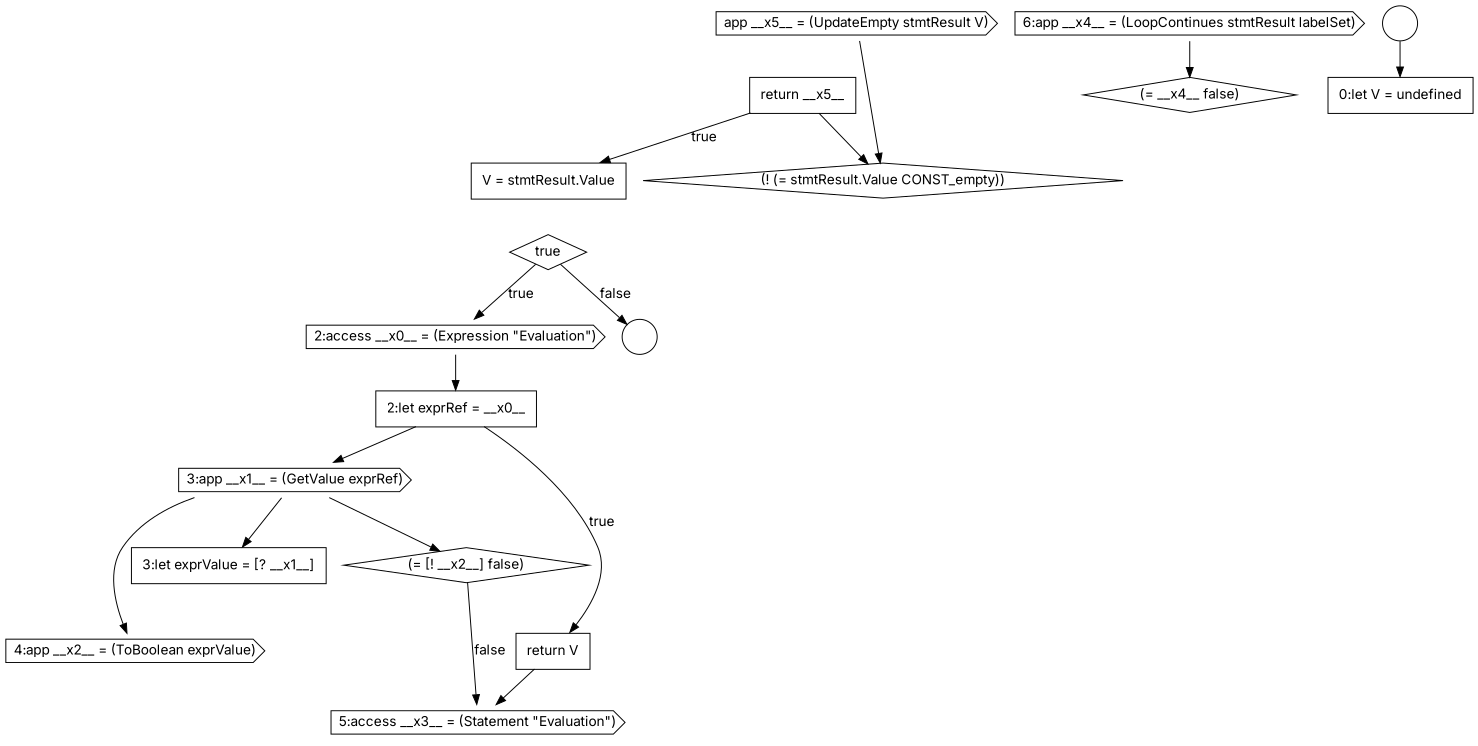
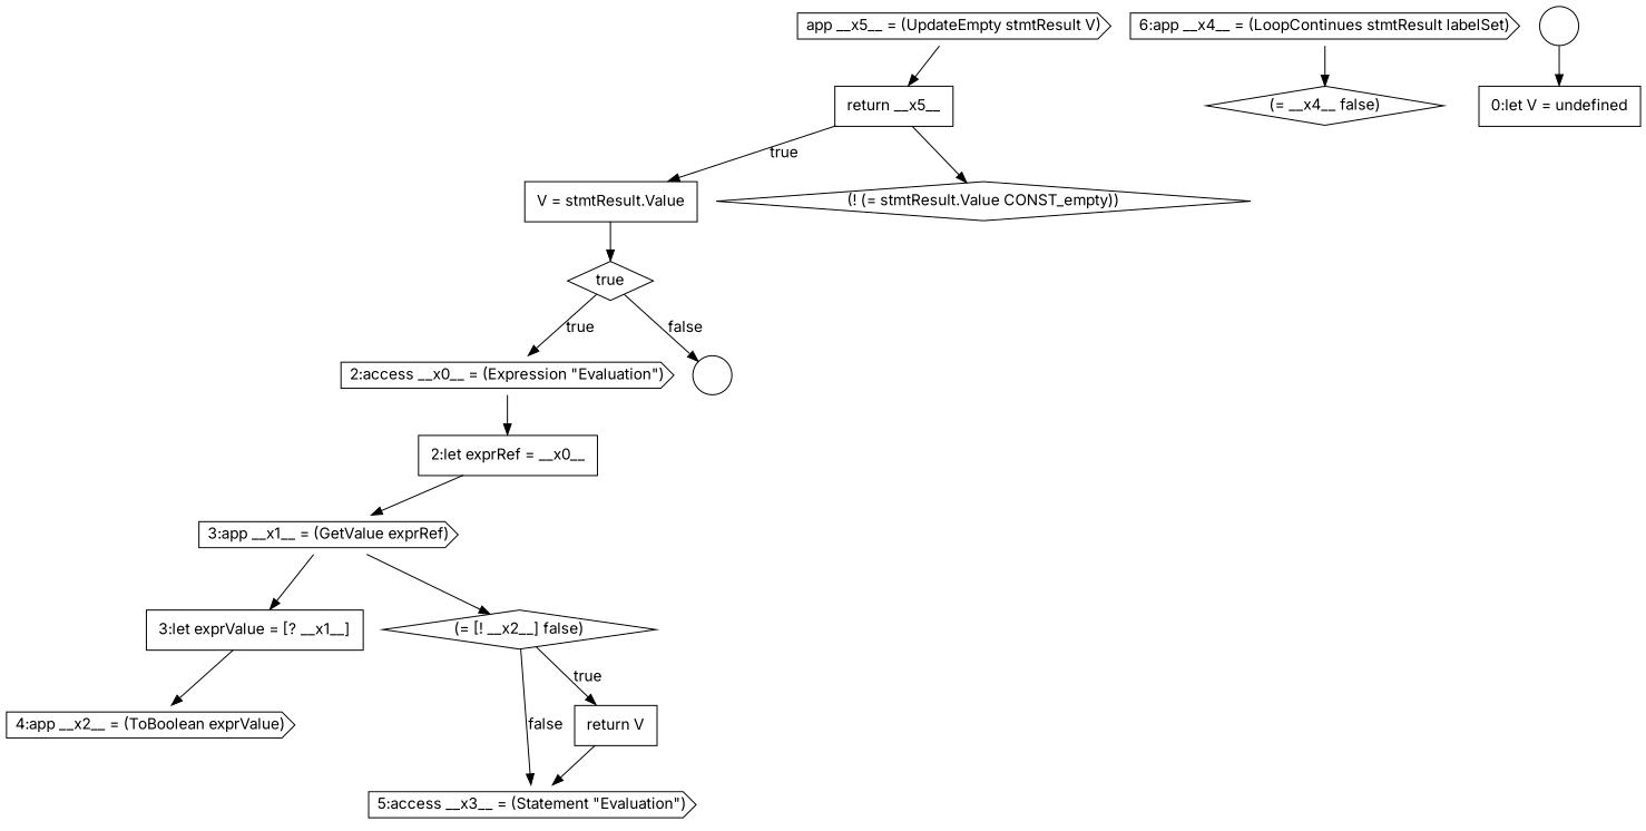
  digraph {
    fontname=Inter
    node [color=black fillcolor=white fontname=Inter shape=cds style=filled]
    edge [color=black fontname=Inter]
    n1 [label=<<font color="black">3:app __x1__ = (GetValue exprRef)</font>>]
    n2 [label=<<font color="black">     <table border="0" cellborder="1" cellspacing="0" cellpadding="10">       <tr><td align="left">3:let exprValue = [? __x1__]</td></tr>     </table>   </font>> margin=0 shape=none]
    n3 [label=<<font color="black">(= [! __x2__] false)</font>> shape=diamond]
    n4 [label=<<font color="black">4:app __x2__ = (ToBoolean exprValue)</font>>]
    n5 [label=" " shape=circle]
    n6 [label=<<font color="black">6:app __x4__ = (LoopContinues stmtResult labelSet)</font>>]
    n7 [label=<<font color="black">(= __x4__ false)</font>> shape=diamond]
    n8 [label=<<font color="black">app __x5__ = (UpdateEmpty stmtResult V)</font>>]
    n9 [label=<<font color="black">     <table border="0" cellborder="1" cellspacing="0" cellpadding="10">       <tr><td align="left">return __x5__</td></tr>     </table>   </font>> margin=0 shape=none]
    n10 [label=<<font color="black">     <table border="0" cellborder="1" cellspacing="0" cellpadding="10">       <tr><td align="left">V = stmtResult.Value</td></tr>     </table>   </font>> margin=0 shape=none]
    n11 [label=<<font color="black">(! (= stmtResult.Value CONST_empty))</font>> shape=diamond]
    n12 [label=<<font color="black">true</font>> shape=diamond]
    n13 [label=<<font color="black">2:access __x0__ = (Expression &quot;Evaluation&quot;)</font>>]
    n14 [label=<<font color="black">     <table border="0" cellborder="1" cellspacing="0" cellpadding="10">       <tr><td align="left">2:let exprRef = __x0__</td></tr>     </table>   </font>> margin=0 shape=none]
    n15 [label=<<font color="black">5:access __x3__ = (Statement &quot;Evaluation&quot;)</font>>]
    n16 [label=<<font color="black">     <table border="0" cellborder="1" cellspacing="0" cellpadding="10">       <tr><td align="left">return V</td></tr>     </table>   </font>> margin=0 shape=none]
    n17 [label=" " shape=circle]
    n18 [label=<<font color="black">     <table border="0" cellborder="1" cellspacing="0" cellpadding="10">       <tr><td align="left">0:let V = undefined</td></tr>     </table>   </font>> margin=0 shape=none]
    n1 -> n2
    n1 -> n3
-   n1 -> n4
+   n2 -> n4
    n3 -> n15 [label=<<font color="black">false</font>>]
-   n14 -> n16 [label=<<font color="black">true</font>>]
+   n3 -> n16 [label=<<font color="black">true</font>>]
    n6 -> n7
-   n8 -> n11
+   n8 -> n9
    n9 -> n10 [label=<<font color="black">true</font>>]
    n9 -> n11
+   n10 -> n12
    n12 -> n5 [label=<<font color="black">false</font>>]
    n12 -> n13 [label=<<font color="black">true</font>>]
    n13 -> n14
    n14 -> n1
    n16 -> n15
    n17 -> n18
  }
